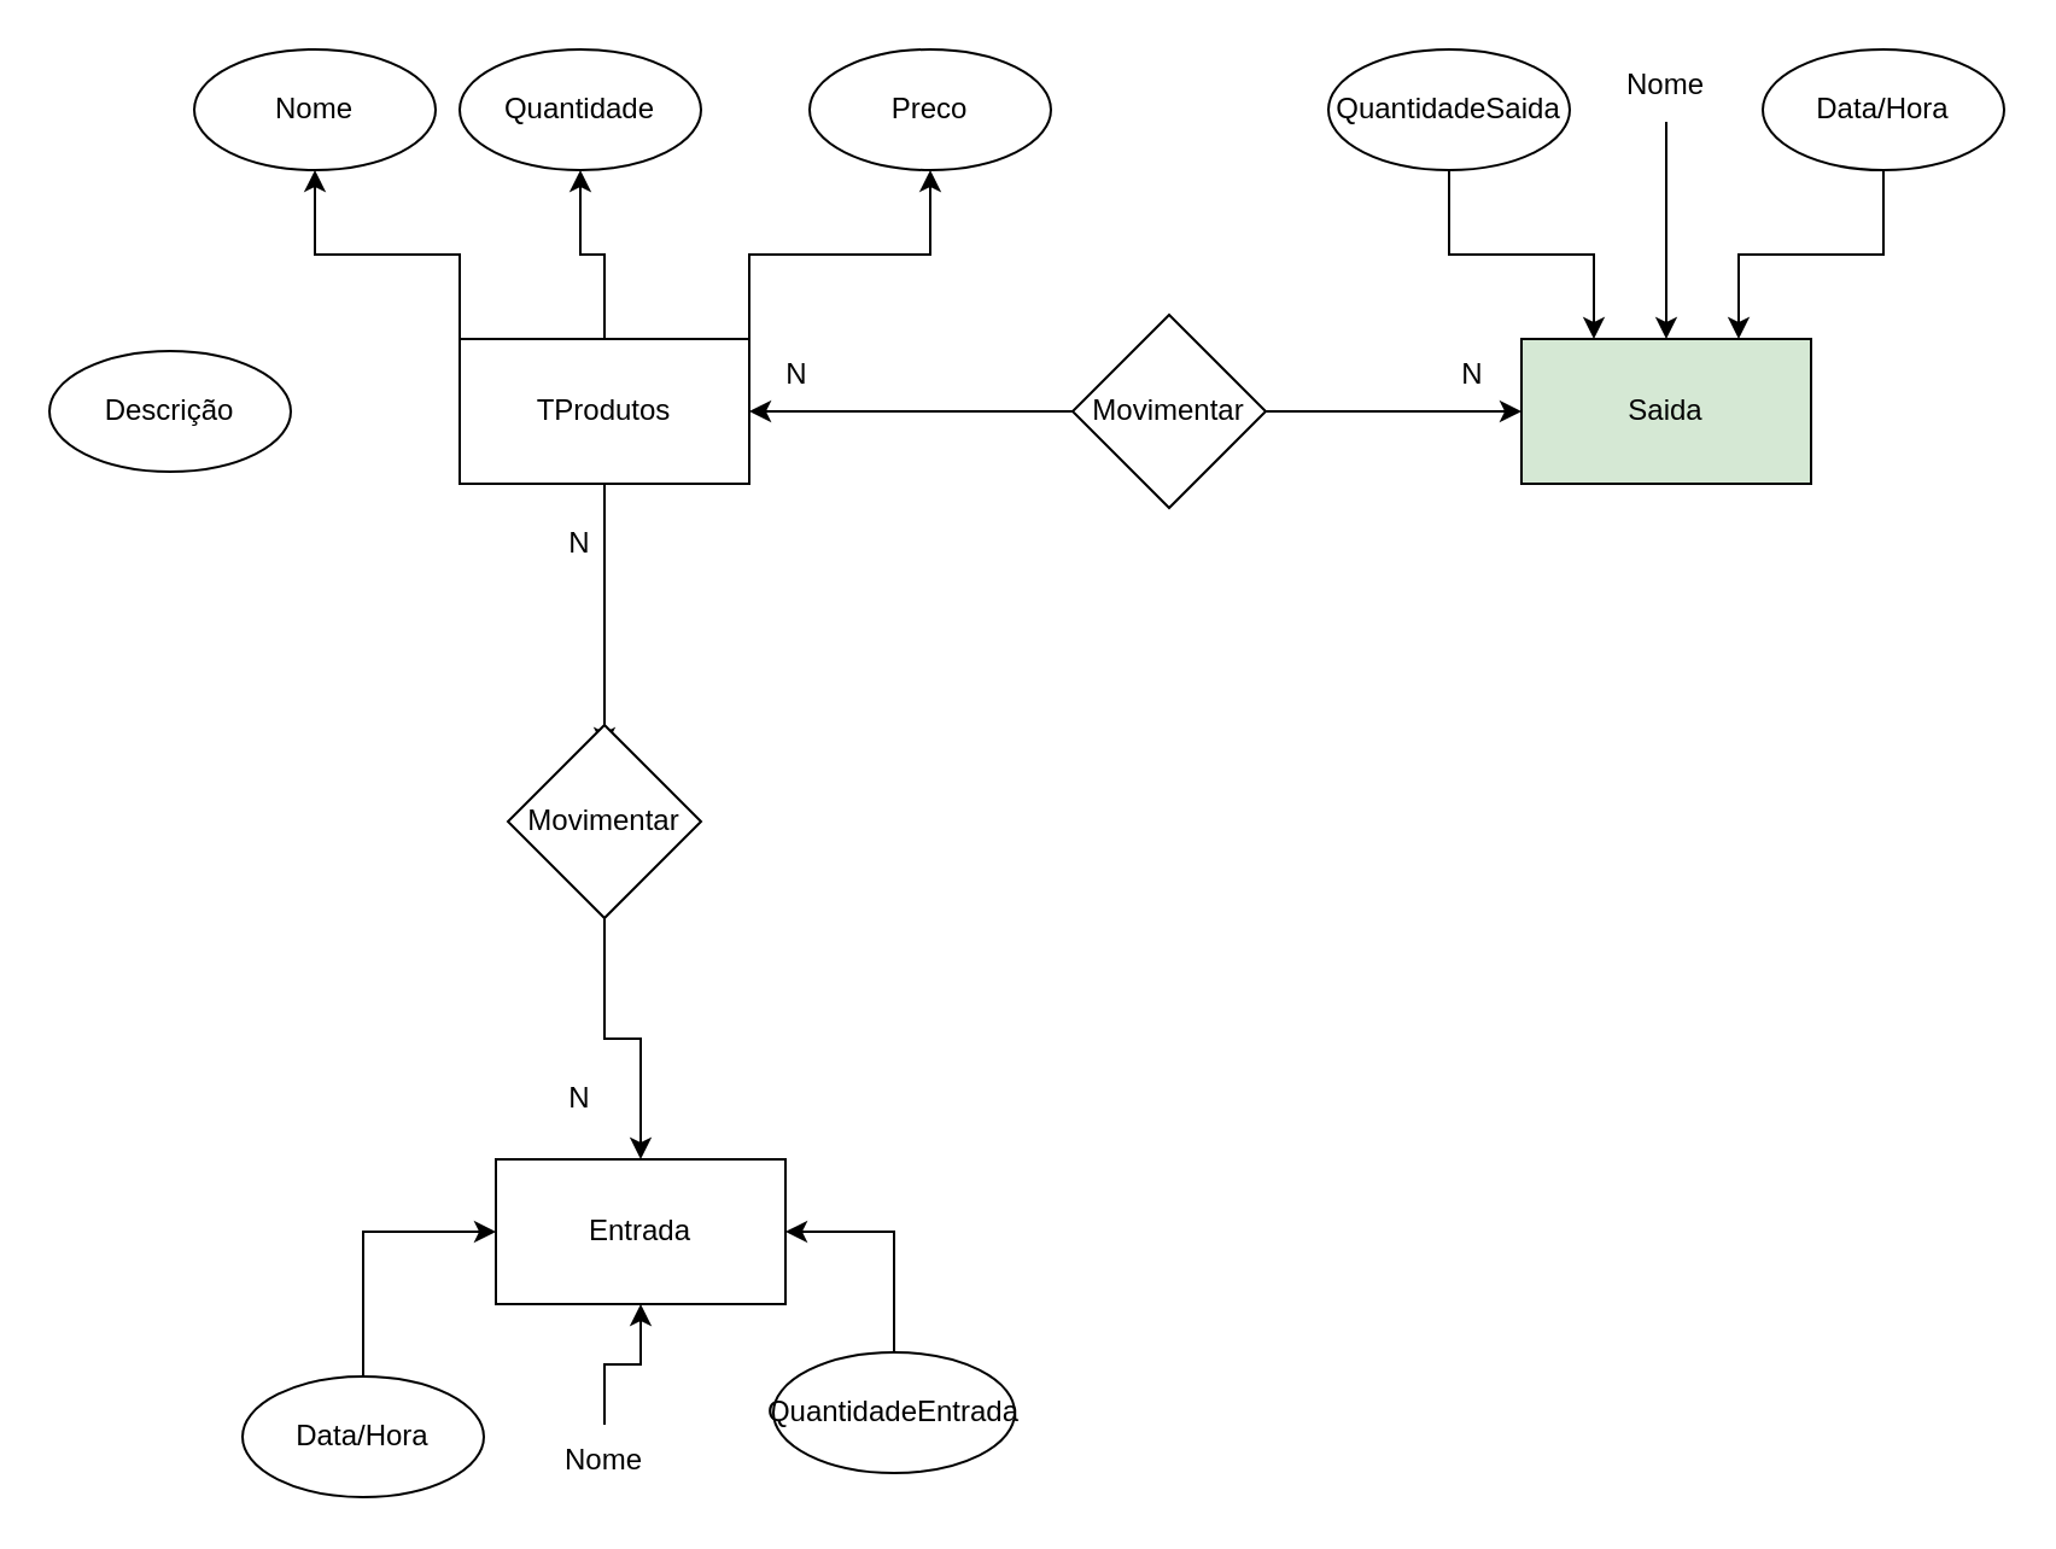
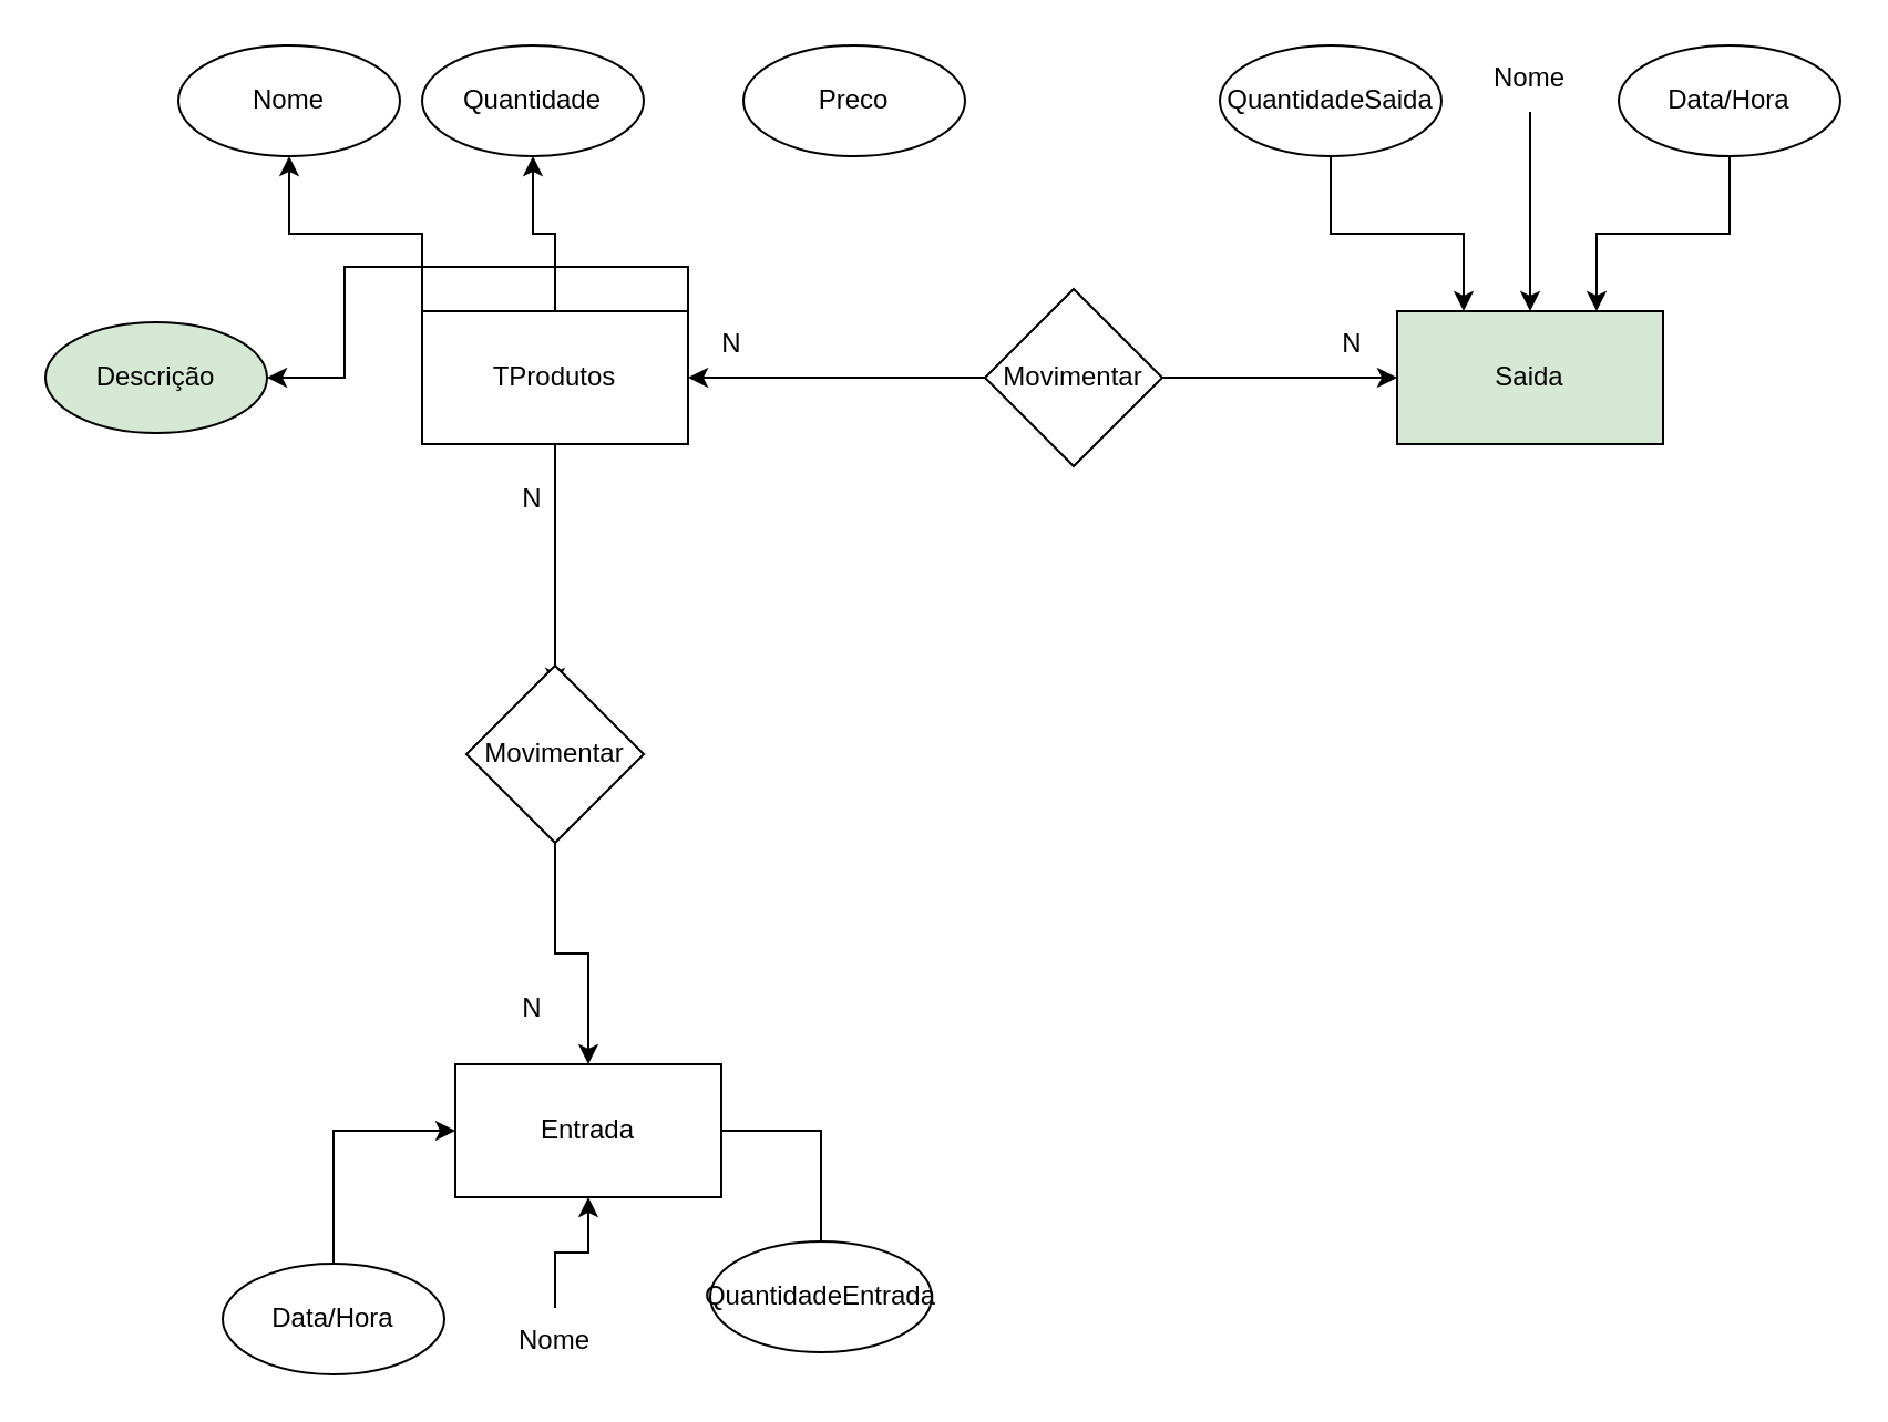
  <mxCell id="0" />
  <mxCell id="1" parent="0" />
  <mxCell id="2" style="edgeStyle=orthogonalEdgeStyle;rounded=0;orthogonalLoop=1;jettySize=auto;html=1;exitX=0;exitY=0.5;exitDx=0;exitDy=0;entryX=1;entryY=0.5;entryDx=0;entryDy=0;" edge="1" parent="1" source="4" target="9"><mxGeometry relative="1" as="geometry"><mxPoint x="390" y="240" as="targetPoint" /></mxGeometry></mxCell>
  <mxCell id="3" value="" style="edgeStyle=orthogonalEdgeStyle;rounded=0;orthogonalLoop=1;jettySize=auto;html=1;" edge="1" parent="1" source="4" target="16"><mxGeometry relative="1" as="geometry" /></mxCell>
  <mxCell id="4" value="Movimentar" style="rhombus;whiteSpace=wrap;html=1;" vertex="1" parent="1"><mxGeometry x="444" y="130" width="80" height="80" as="geometry" /></mxCell>
  <mxCell id="5" value="" style="edgeStyle=orthogonalEdgeStyle;rounded=0;orthogonalLoop=1;jettySize=auto;html=1;exitX=0.5;exitY=1;exitDx=0;exitDy=0;" edge="1" parent="1" source="9"><mxGeometry relative="1" as="geometry"><mxPoint x="250" y="210" as="sourcePoint" /><mxPoint x="250" y="310" as="targetPoint" /></mxGeometry></mxCell>
  <mxCell id="6" style="edgeStyle=orthogonalEdgeStyle;rounded=0;orthogonalLoop=1;jettySize=auto;html=1;exitX=0.5;exitY=0;exitDx=0;exitDy=0;entryX=0.5;entryY=1;entryDx=0;entryDy=0;" edge="1" parent="1" source="9" target="12"><mxGeometry relative="1" as="geometry" /></mxCell>
  <mxCell id="7" style="edgeStyle=orthogonalEdgeStyle;rounded=0;orthogonalLoop=1;jettySize=auto;html=1;exitX=0;exitY=0;exitDx=0;exitDy=0;" edge="1" parent="1" source="9" target="14"><mxGeometry relative="1" as="geometry" /></mxCell>
- <mxCell id="8" style="edgeStyle=orthogonalEdgeStyle;rounded=0;orthogonalLoop=1;jettySize=auto;html=1;exitX=1;exitY=0;exitDx=0;exitDy=0;entryX=0.5;entryY=1;entryDx=0;entryDy=0;" edge="1" parent="1" source="9" target="15"><mxGeometry relative="1" as="geometry" /></mxCell>
+ <mxCell id="8" style="edgeStyle=orthogonalEdgeStyle;rounded=0;orthogonalLoop=1;jettySize=auto;html=1;exitX=1;exitY=0;exitDx=0;exitDy=0;" edge="1" parent="1" source="9" target="13"><mxGeometry relative="1" as="geometry" /></mxCell>
  <mxCell id="9" value="TProdutos" style="rounded=0;whiteSpace=wrap;html=1;" vertex="1" parent="1"><mxGeometry x="190" y="140" width="120" height="60" as="geometry" /></mxCell>
  <mxCell id="10" style="edgeStyle=orthogonalEdgeStyle;rounded=0;orthogonalLoop=1;jettySize=auto;html=1;entryX=0.5;entryY=0;entryDx=0;entryDy=0;" edge="1" parent="1" source="11" target="21"><mxGeometry relative="1" as="geometry" /></mxCell>
  <mxCell id="11" value="Movimentar" style="rhombus;whiteSpace=wrap;html=1;rounded=0;" vertex="1" parent="1"><mxGeometry x="210" y="300" width="80" height="80" as="geometry" /></mxCell>
  <mxCell id="12" value="Quantidade" style="ellipse;whiteSpace=wrap;html=1;" vertex="1" parent="1"><mxGeometry x="190" y="20" width="100" height="50" as="geometry" /></mxCell>
- <mxCell id="13" value="Descrição" style="ellipse;whiteSpace=wrap;html=1;" vertex="1" parent="1"><mxGeometry x="20" y="145" width="100" height="50" as="geometry" /></mxCell>
+ <mxCell id="13" value="Descrição" style="ellipse;whiteSpace=wrap;html=1;fillColor=#d5e8d4;" vertex="1" parent="1"><mxGeometry x="20" y="145" width="100" height="50" as="geometry" /></mxCell>
  <mxCell id="14" value="Nome" style="ellipse;whiteSpace=wrap;html=1;" vertex="1" parent="1"><mxGeometry x="80" width="100" height="50" as="geometry" y="20" /></mxCell>
  <mxCell id="15" value="Preco" style="ellipse;whiteSpace=wrap;html=1;" vertex="1" parent="1"><mxGeometry x="335" y="20" width="100" height="50" as="geometry" /></mxCell>
  <mxCell id="16" value="Saida" style="whiteSpace=wrap;html=1;fillColor=#d5e8d4;" vertex="1" parent="1"><mxGeometry x="630" y="140" width="120" height="60" as="geometry" /></mxCell>
  <mxCell id="17" style="edgeStyle=orthogonalEdgeStyle;rounded=0;orthogonalLoop=1;jettySize=auto;html=1;exitX=0.5;exitY=1;exitDx=0;exitDy=0;entryX=0.5;entryY=0;entryDx=0;entryDy=0;" edge="1" parent="1" source="18" target="16"><mxGeometry relative="1" as="geometry" /></mxCell>
  <mxCell id="18" value="Nome" style="text;html=1;align=center;verticalAlign=middle;whiteSpace=wrap;rounded=0;" vertex="1" parent="1"><mxGeometry x="660" width="60" height="30" as="geometry" y="20" /></mxCell>
  <mxCell id="19" value="N" style="text;html=1;align=center;verticalAlign=middle;whiteSpace=wrap;rounded=0;" vertex="1" parent="1"><mxGeometry x="580" y="140" width="60" height="30" as="geometry" /></mxCell>
  <mxCell id="20" value="N" style="text;html=1;align=center;verticalAlign=middle;whiteSpace=wrap;rounded=0;" vertex="1" parent="1"><mxGeometry x="300" y="140" width="60" height="30" as="geometry" /></mxCell>
  <mxCell id="21" value="Entrada" style="whiteSpace=wrap;html=1;" vertex="1" parent="1"><mxGeometry x="205" y="480" width="120" height="60" as="geometry" /></mxCell>
  <mxCell id="22" value="N" style="text;html=1;align=center;verticalAlign=middle;whiteSpace=wrap;rounded=0;" vertex="1" parent="1"><mxGeometry x="210" y="210" width="60" height="30" as="geometry" /></mxCell>
  <mxCell id="23" value="N" style="text;html=1;align=center;verticalAlign=middle;whiteSpace=wrap;rounded=0;" vertex="1" parent="1"><mxGeometry x="210" y="440" width="60" height="30" as="geometry" /></mxCell>
  <mxCell id="24" style="edgeStyle=orthogonalEdgeStyle;rounded=0;orthogonalLoop=1;jettySize=auto;html=1;exitX=0.5;exitY=1;exitDx=0;exitDy=0;entryX=0.25;entryY=0;entryDx=0;entryDy=0;" edge="1" parent="1" source="25" target="16"><mxGeometry relative="1" as="geometry" /></mxCell>
  <mxCell id="25" value="QuantidadeSaida&lt;span style=&quot;color: rgba(0, 0, 0, 0); font-family: monospace; font-size: 0px; text-align: start; text-wrap-mode: nowrap;&quot;&gt;%3CmxGraphModel%3E%3Croot%3E%3CmxCell%20id%3D%220%22%2F%3E%3CmxCell%20id%3D%221%22%20parent%3D%220%22%2F%3E%3CmxCell%20id%3D%222%22%20value%3D%22Quantidade%22%20style%3D%22ellipse%3BwhiteSpace%3Dwrap%3Bhtml%3D1%3B%22%20vertex%3D%221%22%20parent%3D%221%22%3E%3CmxGeometry%20x%3D%2290%22%20width%3D%22100%22%20height%3D%2250%22%20as%3D%22geometry%22%2F%3E%3C%2FmxCell%3E%3C%2Froot%3E%3C%2FmxGraphModel%3E&lt;/span&gt;&lt;span style=&quot;color: rgba(0, 0, 0, 0); font-family: monospace; font-size: 0px; text-align: start; text-wrap-mode: nowrap;&quot;&gt;%3CmxGraphModel%3E%3Croot%3E%3CmxCell%20id%3D%220%22%2F%3E%3CmxCell%20id%3D%221%22%20parent%3D%220%22%2F%3E%3CmxCell%20id%3D%222%22%20value%3D%22Quantidade%22%20style%3D%22ellipse%3BwhiteSpace%3Dwrap%3Bhtml%3D1%3B%22%20vertex%3D%221%22%20parent%3D%221%22%3E%3CmxGeometry%20x%3D%2290%22%20width%3D%22100%22%20height%3D%2250%22%20as%3D%22geometry%22%2F%3E%3C%2FmxCell%3E%3C%2Froot%3E%3C%2FmxGraphModel%3E&lt;/span&gt;&lt;span style=&quot;color: rgba(0, 0, 0, 0); font-family: monospace; font-size: 0px; text-align: start; text-wrap-mode: nowrap;&quot;&gt;%3CmxGraphModel%3E%3Croot%3E%3CmxCell%20id%3D%220%22%2F%3E%3CmxCell%20id%3D%221%22%20parent%3D%220%22%2F%3E%3CmxCell%20id%3D%222%22%20value%3D%22Quantidade%22%20style%3D%22ellipse%3BwhiteSpace%3Dwrap%3Bhtml%3D1%3B%22%20vertex%3D%221%22%20parent%3D%221%22%3E%3CmxGeometry%20x%3D%2290%22%20width%3D%22100%22%20height%3D%2250%22%20as%3D%22geometry%22%2F%3E%3C%2FmxCell%3E%3C%2Froot%3E%3C%2FmxGraphModel%3E&lt;/span&gt;" style="ellipse;whiteSpace=wrap;html=1;" vertex="1" parent="1"><mxGeometry x="550" width="100" height="50" as="geometry" y="20" /></mxCell>
- <mxCell id="26" style="edgeStyle=orthogonalEdgeStyle;rounded=0;orthogonalLoop=1;jettySize=auto;html=1;exitX=0.5;exitY=0;exitDx=0;exitDy=0;entryX=1;entryY=0.5;entryDx=0;entryDy=0;" edge="1" parent="1" source="27" target="21"><mxGeometry relative="1" as="geometry" /></mxCell>
+ <mxCell id="26" style="edgeStyle=orthogonalEdgeStyle;rounded=0;orthogonalLoop=1;jettySize=auto;html=1;exitX=0.5;exitY=0;exitDx=0;exitDy=0;entryX=1;entryY=0.5;entryDx=0;entryDy=0;endArrow=none;" edge="1" parent="1" source="27" target="21"><mxGeometry relative="1" as="geometry" /></mxCell>
  <mxCell id="27" value="QuantidadeEntrada" style="ellipse;whiteSpace=wrap;html=1;" vertex="1" parent="1"><mxGeometry x="320" y="560" width="100" height="50" as="geometry" /></mxCell>
  <mxCell id="28" style="edgeStyle=orthogonalEdgeStyle;rounded=0;orthogonalLoop=1;jettySize=auto;html=1;exitX=0.5;exitY=0;exitDx=0;exitDy=0;entryX=0.5;entryY=1;entryDx=0;entryDy=0;" edge="1" parent="1" source="29" target="21"><mxGeometry relative="1" as="geometry" /></mxCell>
  <mxCell id="29" value="Nome" style="text;html=1;align=center;verticalAlign=middle;whiteSpace=wrap;rounded=0;" vertex="1" parent="1"><mxGeometry x="220" y="590" width="60" height="30" as="geometry" /></mxCell>
  <mxCell id="30" style="edgeStyle=orthogonalEdgeStyle;rounded=0;orthogonalLoop=1;jettySize=auto;html=1;exitX=0.5;exitY=0;exitDx=0;exitDy=0;entryX=0;entryY=0.5;entryDx=0;entryDy=0;" edge="1" parent="1" source="31" target="21"><mxGeometry relative="1" as="geometry" /></mxCell>
  <mxCell id="31" value="Data/Hora" style="ellipse;whiteSpace=wrap;html=1;" vertex="1" parent="1"><mxGeometry x="100" y="570" width="100" height="50" as="geometry" /></mxCell>
  <mxCell id="32" style="edgeStyle=orthogonalEdgeStyle;rounded=0;orthogonalLoop=1;jettySize=auto;html=1;exitX=0.5;exitY=1;exitDx=0;exitDy=0;entryX=0.75;entryY=0;entryDx=0;entryDy=0;" edge="1" parent="1" source="33" target="16"><mxGeometry relative="1" as="geometry" /></mxCell>
  <mxCell id="33" value="Data/Hora" style="ellipse;whiteSpace=wrap;html=1;" vertex="1" parent="1"><mxGeometry x="730" width="100" height="50" as="geometry" y="20" /></mxCell>
